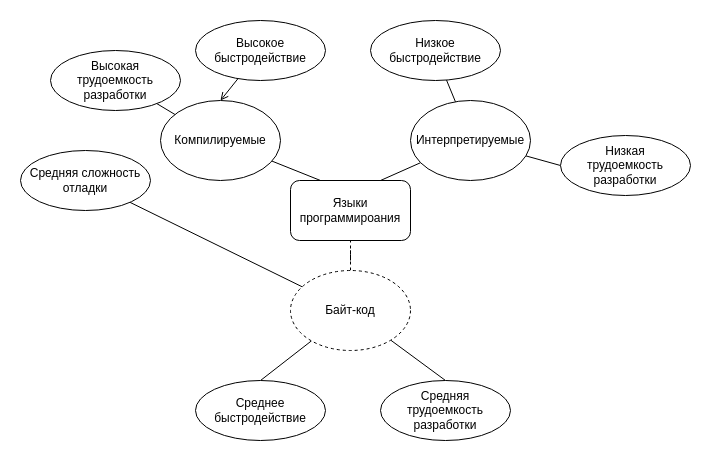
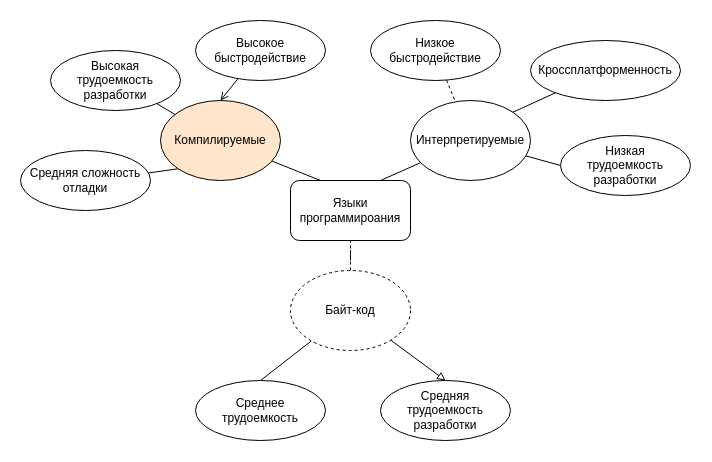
  <mxCell id="0" />
  <mxCell id="1" parent="0" />
  <mxCell id="2" value="Языки программироания" style="rounded=1;whiteSpace=wrap;html=1;" vertex="1" parent="1"><mxGeometry x="290" y="180" width="120" height="60" as="geometry" /></mxCell>
  <mxCell id="3" style="rounded=0;orthogonalLoop=1;jettySize=auto;html=1;entryX=0.25;entryY=0;entryDx=0;entryDy=0;endArrow=none;endFill=0;" edge="1" parent="1" source="4" target="2"><mxGeometry relative="1" as="geometry" /></mxCell>
- <mxCell id="4" value="Компилируемые" style="ellipse;whiteSpace=wrap;html=1;" vertex="1" parent="1"><mxGeometry x="160" y="100" width="120" height="80" as="geometry" /></mxCell>
+ <mxCell id="4" value="Компилируемые" style="ellipse;whiteSpace=wrap;html=1;fillColor=#ffe6cc;" vertex="1" parent="1"><mxGeometry x="160" y="100" width="120" height="80" as="geometry" /></mxCell>
  <mxCell id="5" style="rounded=0;orthogonalLoop=1;jettySize=auto;html=1;entryX=0.75;entryY=0;entryDx=0;entryDy=0;endArrow=none;endFill=0;" edge="1" parent="1" source="7" target="2"><mxGeometry relative="1" as="geometry" /></mxCell>
  <mxCell id="6" style="rounded=0;orthogonalLoop=1;jettySize=auto;html=1;entryX=0;entryY=0.5;entryDx=0;entryDy=0;endArrow=none;endFill=0;" edge="1" parent="1" source="7" target="22"><mxGeometry relative="1" as="geometry" /></mxCell>
  <mxCell id="7" value="Интерпретируемые" style="ellipse;whiteSpace=wrap;html=1;" vertex="1" parent="1"><mxGeometry x="410" y="100" width="120" height="80" as="geometry" /></mxCell>
  <mxCell id="8" style="edgeStyle=orthogonalEdgeStyle;rounded=0;orthogonalLoop=1;jettySize=auto;html=1;entryX=0.5;entryY=1;entryDx=0;entryDy=0;endArrow=none;endFill=0;dashed=1;" edge="1" parent="1" source="11" target="2"><mxGeometry relative="1" as="geometry" /></mxCell>
  <mxCell id="9" style="rounded=0;orthogonalLoop=1;jettySize=auto;html=1;entryX=0.5;entryY=0;entryDx=0;entryDy=0;endArrow=none;endFill=0;" edge="1" parent="1" source="11" target="23"><mxGeometry relative="1" as="geometry" /></mxCell>
- <mxCell id="10" style="rounded=0;orthogonalLoop=1;jettySize=auto;html=1;entryX=0.5;entryY=0;entryDx=0;entryDy=0;endArrow=none;endFill=0;" edge="1" parent="1" source="11" target="24"><mxGeometry relative="1" as="geometry" /></mxCell>
+ <mxCell id="10" style="rounded=0;orthogonalLoop=1;jettySize=auto;html=1;entryX=0.5;entryY=0;entryDx=0;entryDy=0;endArrow=block;endFill=0;" edge="1" parent="1" source="11" target="24"><mxGeometry relative="1" as="geometry" /></mxCell>
  <mxCell id="11" value="Байт-код" style="ellipse;whiteSpace=wrap;html=1;dashed=1;" vertex="1" parent="1"><mxGeometry x="290" y="270" width="120" height="80" as="geometry" /></mxCell>
  <mxCell id="12" style="rounded=0;orthogonalLoop=1;jettySize=auto;html=1;entryX=0.5;entryY=0;entryDx=0;entryDy=0;endArrow=open;endFill=0;" edge="1" parent="1" source="13" target="4"><mxGeometry relative="1" as="geometry" /></mxCell>
  <mxCell id="13" value="Высокое быстродействие" style="ellipse;whiteSpace=wrap;html=1;" vertex="1" parent="1"><mxGeometry x="195" y="20" width="130" height="60" as="geometry" /></mxCell>
  <mxCell id="14" style="rounded=0;orthogonalLoop=1;jettySize=auto;html=1;endArrow=none;endFill=0;" edge="1" parent="1" source="15" target="4"><mxGeometry relative="1" as="geometry" /></mxCell>
  <mxCell id="15" value="Высокая &lt;br&gt;трудоемкость разработки" style="ellipse;whiteSpace=wrap;html=1;" vertex="1" parent="1"><mxGeometry x="50" y="50" width="130" height="60" as="geometry" /></mxCell>
- <mxCell id="16" style="rounded=0;orthogonalLoop=1;jettySize=auto;html=1;endArrow=none;endFill=0;" edge="1" parent="1" source="17" target="11"><mxGeometry relative="1" as="geometry" /></mxCell>
+ <mxCell id="16" style="rounded=0;orthogonalLoop=1;jettySize=auto;html=1;entryX=0;entryY=1;entryDx=0;entryDy=0;endArrow=none;endFill=0;" edge="1" parent="1" source="17" target="4"><mxGeometry relative="1" as="geometry" /></mxCell>
  <mxCell id="17" value="Средняя сложность отладки" style="ellipse;whiteSpace=wrap;html=1;" vertex="1" parent="1"><mxGeometry x="20" y="150" width="130" height="60" as="geometry" /></mxCell>
- <mxCell id="18" style="rounded=0;orthogonalLoop=1;jettySize=auto;html=1;endArrow=none;endFill=0;" edge="1" parent="1" source="19" target="7"><mxGeometry relative="1" as="geometry" /></mxCell>
+ <mxCell id="18" style="rounded=0;orthogonalLoop=1;jettySize=auto;html=1;endArrow=none;endFill=0;dashed=1;" edge="1" parent="1" source="19" target="7"><mxGeometry relative="1" as="geometry" /></mxCell>
  <mxCell id="19" value="Низкое быстродействие" style="ellipse;whiteSpace=wrap;html=1;" vertex="1" parent="1"><mxGeometry x="370" y="20" width="130" height="60" as="geometry" /></mxCell>
+ <mxCell id="20" style="rounded=0;orthogonalLoop=1;jettySize=auto;html=1;entryX=1;entryY=0;entryDx=0;entryDy=0;endArrow=none;endFill=0;" edge="1" parent="1" source="21" target="7"><mxGeometry relative="1" as="geometry" /></mxCell>
+ <mxCell id="21" value="Кроссплатформенность" style="ellipse;whiteSpace=wrap;html=1;" vertex="1" parent="1"><mxGeometry x="530" y="40" width="150" height="60" as="geometry" /></mxCell>
  <mxCell id="22" value="Низкая&lt;br&gt;трудоемкость разработки" style="ellipse;whiteSpace=wrap;html=1;" vertex="1" parent="1"><mxGeometry x="560" y="135" width="130" height="60" as="geometry" /></mxCell>
- <mxCell id="23" value="Среднее быстродействие" style="ellipse;whiteSpace=wrap;html=1;" vertex="1" parent="1"><mxGeometry x="195" y="380" width="130" height="60" as="geometry" /></mxCell>
+ <mxCell id="23" value="Среднее трудоемкость" style="ellipse;whiteSpace=wrap;html=1;" vertex="1" parent="1"><mxGeometry x="195" y="380" width="130" height="60" as="geometry" /></mxCell>
  <mxCell id="24" value="Средняя&lt;br&gt;трудоемкость разработки" style="ellipse;whiteSpace=wrap;html=1;" vertex="1" parent="1"><mxGeometry x="380" y="380" width="130" height="60" as="geometry" /></mxCell>
